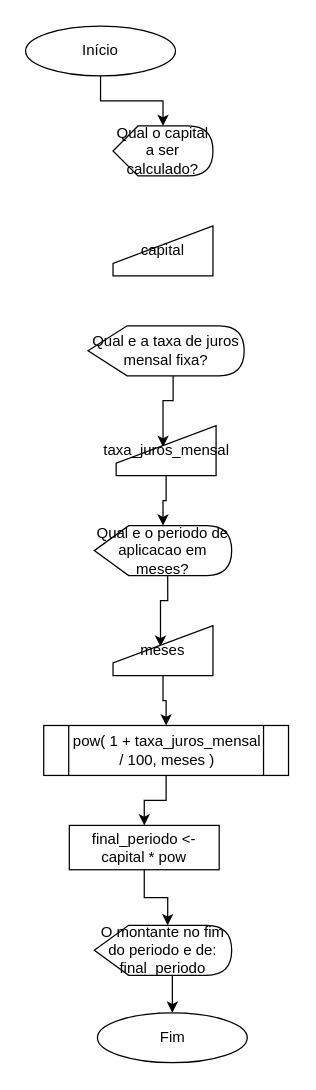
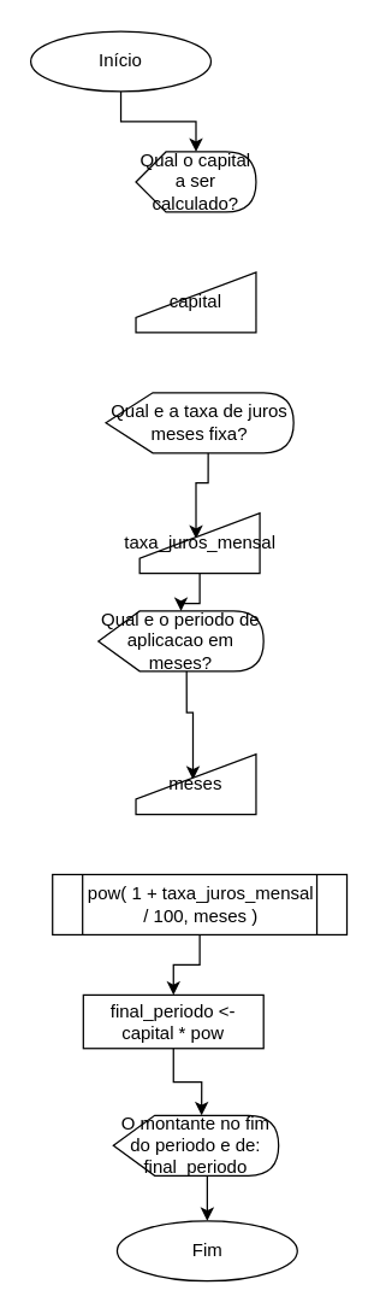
  <mxCell id="0" />
  <mxCell id="1" parent="0" />
  <mxCell id="2" style="edgeStyle=orthogonalEdgeStyle;rounded=0;orthogonalLoop=1;jettySize=auto;html=1;exitX=0.5;exitY=1;exitDx=0;exitDy=0;entryX=0;entryY=0;entryDx=40;entryDy=0;entryPerimeter=0;" parent="1" source="3" target="4" edge="1"><mxGeometry relative="1" as="geometry" /></mxCell>
  <mxCell id="3" value="Início" style="ellipse;whiteSpace=wrap;html=1;" parent="1" vertex="1"><mxGeometry x="20" y="20" width="120" height="40" as="geometry" /></mxCell>
  <mxCell id="4" value="Qual o capital a ser calculado?" style="shape=display;whiteSpace=wrap;html=1;" parent="1" vertex="1"><mxGeometry x="90" y="100" width="80" height="40" as="geometry" /></mxCell>
  <mxCell id="5" value="capital" style="shape=manualInput;whiteSpace=wrap;html=1;" parent="1" vertex="1"><mxGeometry x="90" y="180" width="80" height="40" as="geometry" /></mxCell>
  <mxCell id="6" style="edgeStyle=orthogonalEdgeStyle;rounded=0;orthogonalLoop=1;jettySize=auto;html=1;exitX=0;exitY=0;exitDx=68.125;exitDy=40;exitPerimeter=0;entryX=0.469;entryY=0.425;entryDx=0;entryDy=0;entryPerimeter=0;" edge="1" parent="1" source="7" target="9"><mxGeometry relative="1" as="geometry" /></mxCell>
- <mxCell id="7" value="Qual e a taxa de juros mensal fixa?" style="shape=display;whiteSpace=wrap;html=1;" parent="1" vertex="1"><mxGeometry x="70" y="260" width="125" height="40" as="geometry" /></mxCell>
+ <mxCell id="7" value="Qual e a taxa de juros meses fixa?" style="shape=display;whiteSpace=wrap;html=1;" parent="1" vertex="1"><mxGeometry x="70" y="260" width="125" height="40" as="geometry" /></mxCell>
  <mxCell id="8" style="edgeStyle=orthogonalEdgeStyle;rounded=0;orthogonalLoop=1;jettySize=auto;html=1;exitX=0.5;exitY=1;exitDx=0;exitDy=0;" edge="1" parent="1" source="9" target="18"><mxGeometry relative="1" as="geometry" /></mxCell>
  <mxCell id="9" value="taxa_juros_mensal" style="shape=manualInput;whiteSpace=wrap;html=1;" parent="1" vertex="1"><mxGeometry x="92.5" y="340" width="80" height="40" as="geometry" /></mxCell>
  <mxCell id="10" style="edgeStyle=orthogonalEdgeStyle;rounded=0;orthogonalLoop=1;jettySize=auto;html=1;exitX=0.5;exitY=1;exitDx=0;exitDy=0;entryX=0.5;entryY=0;entryDx=0;entryDy=0;" edge="1" parent="1" source="11" target="13"><mxGeometry relative="1" as="geometry" /></mxCell>
  <mxCell id="11" value="pow( 1 + taxa_juros_mensal / 100, meses )" style="shape=process;whiteSpace=wrap;html=1;backgroundOutline=1;" parent="1" vertex="1"><mxGeometry x="34.5" y="580" width="196" height="40" as="geometry" /></mxCell>
  <mxCell id="12" style="edgeStyle=orthogonalEdgeStyle;rounded=0;orthogonalLoop=1;jettySize=auto;html=1;exitX=0.5;exitY=1;exitDx=0;exitDy=0;entryX=0;entryY=0;entryDx=58.75;entryDy=0;entryPerimeter=0;" edge="1" parent="1" source="13" target="15"><mxGeometry relative="1" as="geometry" /></mxCell>
  <mxCell id="13" value="final_periodo &amp;lt;- capital * pow" style="rounded=0;whiteSpace=wrap;html=1;" parent="1" vertex="1"><mxGeometry x="55" y="660" width="120" height="35.5" as="geometry" /></mxCell>
  <mxCell id="14" style="edgeStyle=orthogonalEdgeStyle;rounded=0;orthogonalLoop=1;jettySize=auto;html=1;exitX=0;exitY=0;exitDx=58.75;exitDy=40;exitPerimeter=0;entryX=0.5;entryY=0;entryDx=0;entryDy=0;" parent="1" source="15" target="16" edge="1"><mxGeometry relative="1" as="geometry" /></mxCell>
  <mxCell id="15" value="O montante no fim do periodo e de: final_periodo" style="shape=display;whiteSpace=wrap;html=1;" parent="1" vertex="1"><mxGeometry x="75" y="740" width="110" height="40" as="geometry" /></mxCell>
  <mxCell id="16" value="Fim" style="ellipse;whiteSpace=wrap;html=1;" parent="1" vertex="1"><mxGeometry x="77.5" y="810" width="120" height="40" as="geometry" /></mxCell>
  <mxCell id="17" style="edgeStyle=orthogonalEdgeStyle;rounded=0;orthogonalLoop=1;jettySize=auto;html=1;exitX=0;exitY=0;exitDx=58.75;exitDy=40;exitPerimeter=0;entryX=0.475;entryY=0.425;entryDx=0;entryDy=0;entryPerimeter=0;" edge="1" parent="1" source="18" target="20"><mxGeometry relative="1" as="geometry" /></mxCell>
- <mxCell id="18" value="Qual e o periodo de aplicacao em meses?" style="shape=display;whiteSpace=wrap;html=1;" vertex="1" parent="1"><mxGeometry x="75" y="420" width="110" height="40" as="geometry" /></mxCell>
- <mxCell id="19" style="edgeStyle=orthogonalEdgeStyle;rounded=0;orthogonalLoop=1;jettySize=auto;html=1;exitX=0.5;exitY=1;exitDx=0;exitDy=0;entryX=0.5;entryY=0;entryDx=0;entryDy=0;" edge="1" parent="1" source="20" target="11"><mxGeometry relative="1" as="geometry" /></mxCell>
+ <mxCell id="18" value="Qual e o periodo de aplicacao em meses?" style="shape=display;whiteSpace=wrap;html=1;" vertex="1" parent="1"><mxGeometry x="65" y="405" width="110" height="40" as="geometry" /></mxCell>
  <mxCell id="20" value="meses" style="shape=manualInput;whiteSpace=wrap;html=1;" vertex="1" parent="1"><mxGeometry x="90" y="500" width="80" height="40" as="geometry" /></mxCell>
